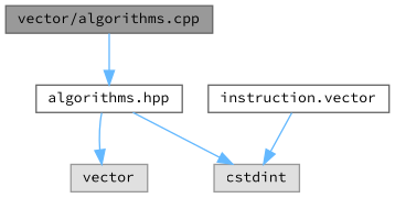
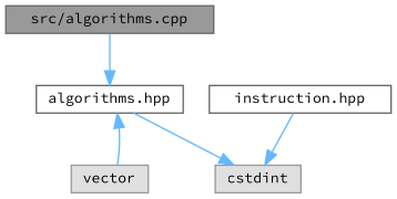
  digraph {
    fontname="Source Code Pro"
    node [color=grey40 fillcolor=white fontname="Source Code Pro" fontsize=10 shape=box style=filled]
    edge [color=steelblue1 fontname="Source Code Pro" fontsize=10 labelfontname=Helvetica labelfontsize=10 style=solid]
-   n1 [color=gray40 fillcolor=grey60 fontcolor=black height=0.2 label="vector/algorithms.cpp" width=0.4]
+   n1 [color=gray40 fillcolor=grey60 fontcolor=black height=0.2 label="src/algorithms.cpp" width=0.4]
    n2 [height=0.2 label="algorithms.hpp" width=0.4]
    n3 [color=grey60 fillcolor="#E0E0E0" height=0.2 label=vector width=0.4]
    n4 [color=grey60 fillcolor="#E0E0E0" height=0.2 label=cstdint width=0.4]
-   n5 [height=0.2 label="instruction.vector" width=0.4]
+   n5 [height=0.2 label="instruction.hpp" width=0.4]
    n1 -> n2
-   n2 -> n3
+   n3 -> n2
    n2 -> n4
    n5 -> n4
  }
